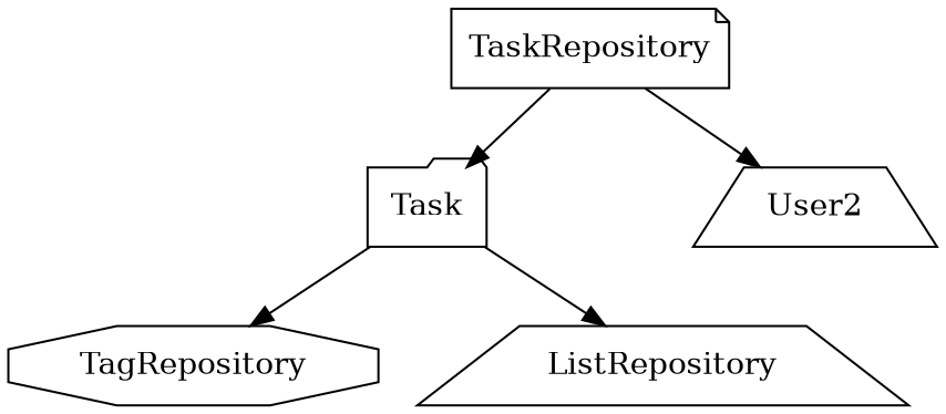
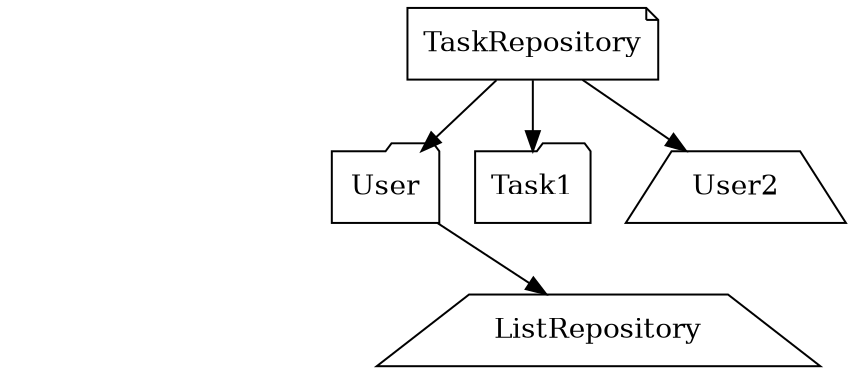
  digraph {
    node [shape=folder]
-   TagRepository [shape=octagon]
-   User [label=Task]
+   User
    ListRepository [shape=trapezium]
    TaskRepository [shape=note]
+   Task1
    n6 [label=User2 shape=trapezium]
-   User -> TagRepository
    User -> ListRepository
    TaskRepository -> User
+   TaskRepository -> Task1
    TaskRepository -> n6
  }
